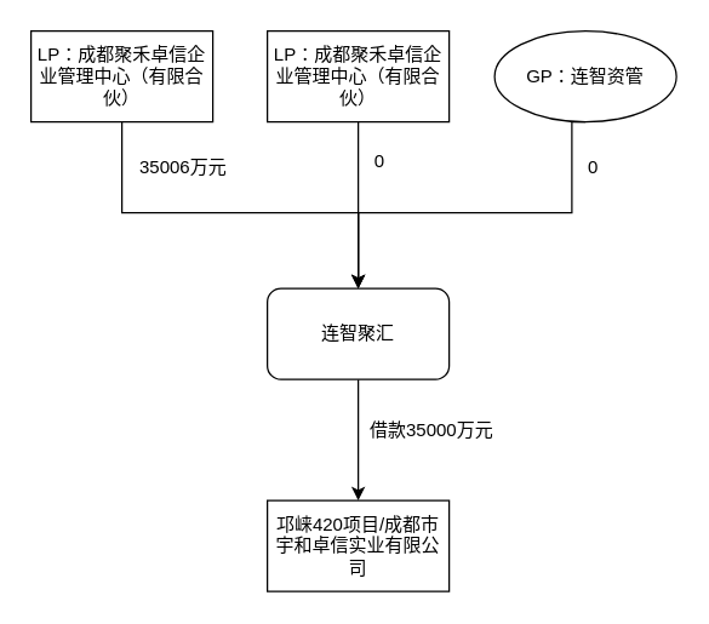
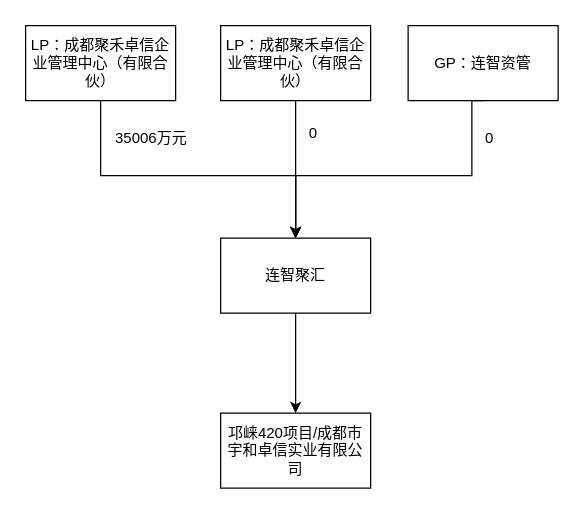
  <mxCell id="0" />
  <mxCell id="1" parent="0" />
  <mxCell id="2" value="" style="edgeStyle=orthogonalEdgeStyle;rounded=0;orthogonalLoop=1;jettySize=auto;html=1;" edge="1" parent="1" source="3" target="9"><mxGeometry relative="1" as="geometry"><Array as="points"><mxPoint x="80" y="140" /><mxPoint x="236" y="140" /></Array></mxGeometry></mxCell>
  <mxCell id="3" value="LP：成都聚禾卓信企业管理中心（有限合伙）" style="rounded=0;whiteSpace=wrap;html=1;" vertex="1" parent="1"><mxGeometry x="20" y="20" width="120" height="60" as="geometry" /></mxCell>
  <mxCell id="4" style="edgeStyle=orthogonalEdgeStyle;rounded=0;orthogonalLoop=1;jettySize=auto;html=1;exitX=0.5;exitY=1;exitDx=0;exitDy=0;entryX=0.5;entryY=0;entryDx=0;entryDy=0;" edge="1" parent="1" source="5" target="9"><mxGeometry relative="1" as="geometry" /></mxCell>
  <mxCell id="5" value="LP：成都聚禾卓信企业管理中心（有限合伙）" style="rounded=0;whiteSpace=wrap;html=1;" vertex="1" parent="1"><mxGeometry x="176" y="20" width="120" height="60" as="geometry" /></mxCell>
  <mxCell id="6" style="edgeStyle=orthogonalEdgeStyle;rounded=0;orthogonalLoop=1;jettySize=auto;html=1;exitX=0.5;exitY=1;exitDx=0;exitDy=0;entryX=0.5;entryY=0;entryDx=0;entryDy=0;" edge="1" parent="1" source="7" target="9"><mxGeometry relative="1" as="geometry"><Array as="points"><mxPoint x="377" y="140" /><mxPoint x="236" y="140" /></Array></mxGeometry></mxCell>
- <mxCell id="7" value="GP：连智资管" style="ellipse;whiteSpace=wrap;html=1;" vertex="1" parent="1"><mxGeometry x="326" y="20" width="120" height="60" as="geometry" /></mxCell>
+ <mxCell id="7" value="GP：连智资管" style="rounded=0;whiteSpace=wrap;html=1;" vertex="1" parent="1"><mxGeometry x="326" y="20" width="120" height="60" as="geometry" /></mxCell>
  <mxCell id="8" value="" style="edgeStyle=orthogonalEdgeStyle;rounded=0;orthogonalLoop=1;jettySize=auto;html=1;" edge="1" parent="1" source="9"><mxGeometry relative="1" as="geometry"><mxPoint x="236" y="330" as="targetPoint" /></mxGeometry></mxCell>
- <mxCell id="9" value="连智聚汇" style="whiteSpace=wrap;html=1;rounded=1;" vertex="1" parent="1"><mxGeometry x="176" y="190" width="120" height="60" as="geometry" /></mxCell>
+ <mxCell id="9" value="连智聚汇" style="rounded=0;whiteSpace=wrap;html=1;" vertex="1" parent="1"><mxGeometry x="176" y="190" width="120" height="60" as="geometry" /></mxCell>
  <mxCell id="10" value="邛崃420项目/成都市宇和卓信实业有限公司" style="rounded=0;whiteSpace=wrap;html=1;" vertex="1" parent="1"><mxGeometry x="176" y="330" width="120" height="60" as="geometry" /></mxCell>
  <mxCell id="11" value="35006万元" style="text;html=1;resizable=0;points=[];autosize=1;align=left;verticalAlign=top;spacingTop=-4;" vertex="1" parent="1"><mxGeometry x="90" y="100" width="70" height="20" as="geometry" /></mxCell>
- <mxCell id="12" value="借款35000万元" style="text;html=1;resizable=0;points=[];autosize=1;align=left;verticalAlign=top;spacingTop=-4;" vertex="1" parent="1"><mxGeometry x="242" y="274" width="100" height="20" as="geometry" /></mxCell>
  <mxCell id="13" value="0" style="text;html=1;resizable=0;points=[];autosize=1;align=left;verticalAlign=top;spacingTop=-4;" vertex="1" parent="1"><mxGeometry x="386" y="100" width="20" height="20" as="geometry" /></mxCell>
  <mxCell id="14" value="0" style="text;html=1;resizable=0;points=[];autosize=1;align=left;verticalAlign=top;spacingTop=-4;" vertex="1" parent="1"><mxGeometry x="245" y="96" width="20" height="20" as="geometry" /></mxCell>
